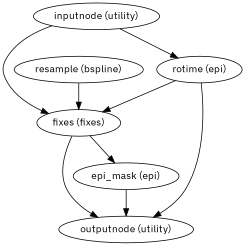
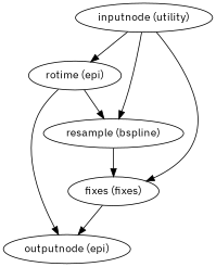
  strict digraph {
    fontname="IBM Plex Sans"
    node [fontname="IBM Plex Sans"]
    edge [fontname="IBM Plex Sans"]
    "inputnode (utility)"
    "rotime (epi)"
    "resample (bspline)"
    n4 [label="fixes (fixes)"]
-   "outputnode (utility)"
-   "epi_mask (epi)"
+   "outputnode (utility)" [label="outputnode (epi)"]
    "inputnode (utility)" -> "rotime (epi)"
+   "inputnode (utility)" -> "resample (bspline)"
    "inputnode (utility)" -> n4
-   "rotime (epi)" -> n4
+   "rotime (epi)" -> "resample (bspline)"
    "rotime (epi)" -> "outputnode (utility)"
    "resample (bspline)" -> n4
    n4 -> "outputnode (utility)"
-   n4 -> "epi_mask (epi)"
-   "epi_mask (epi)" -> "outputnode (utility)"
  }
